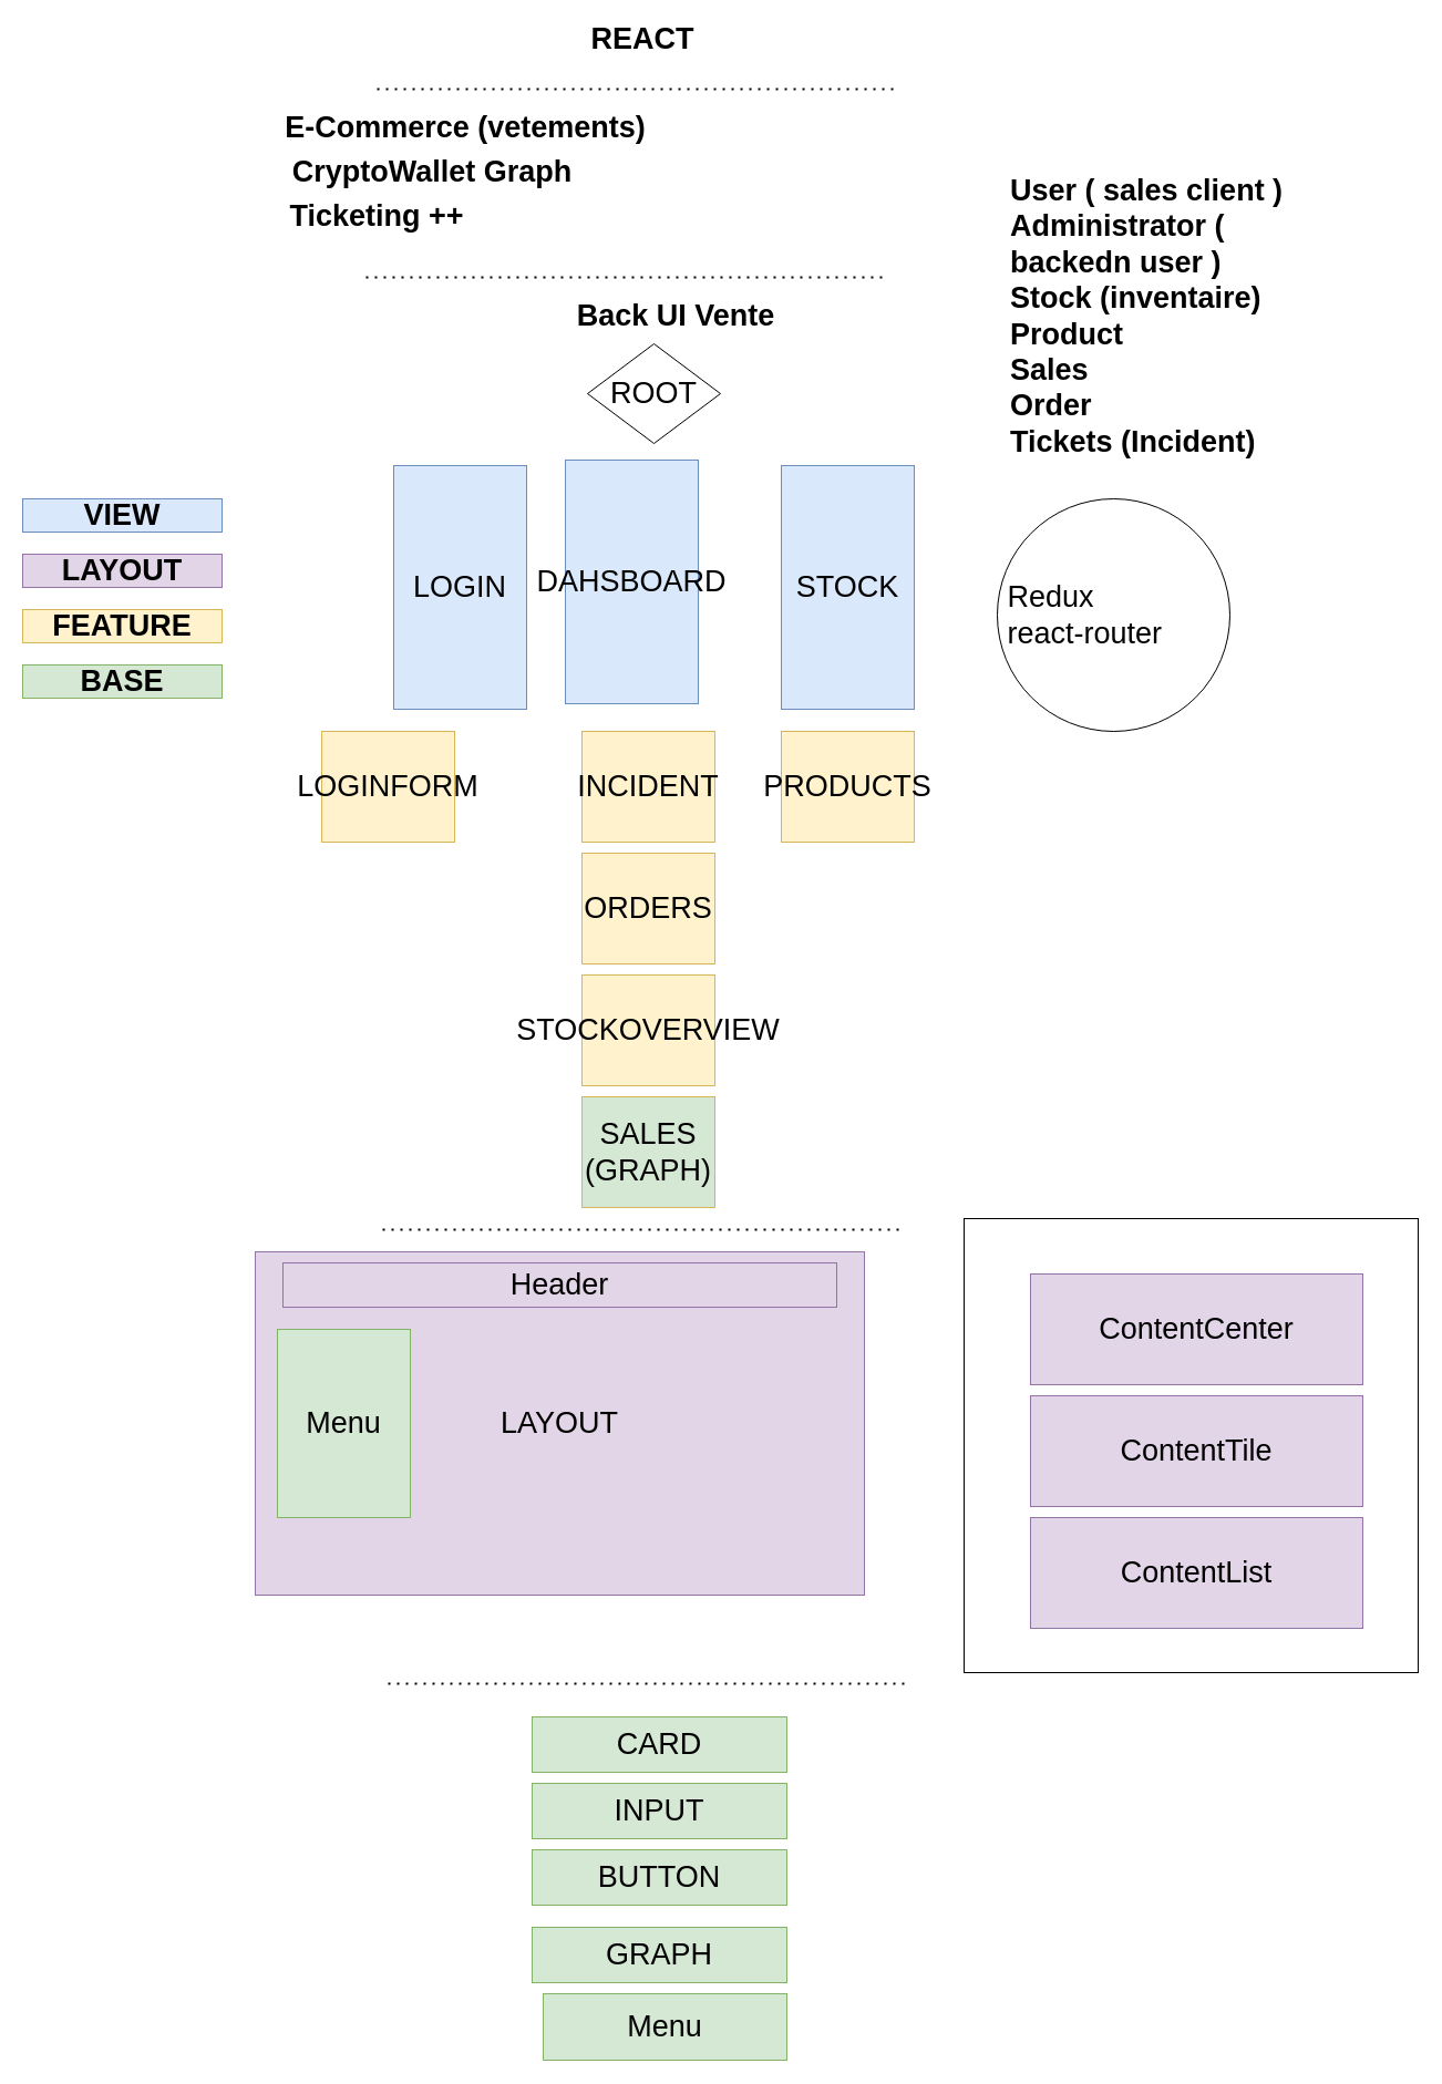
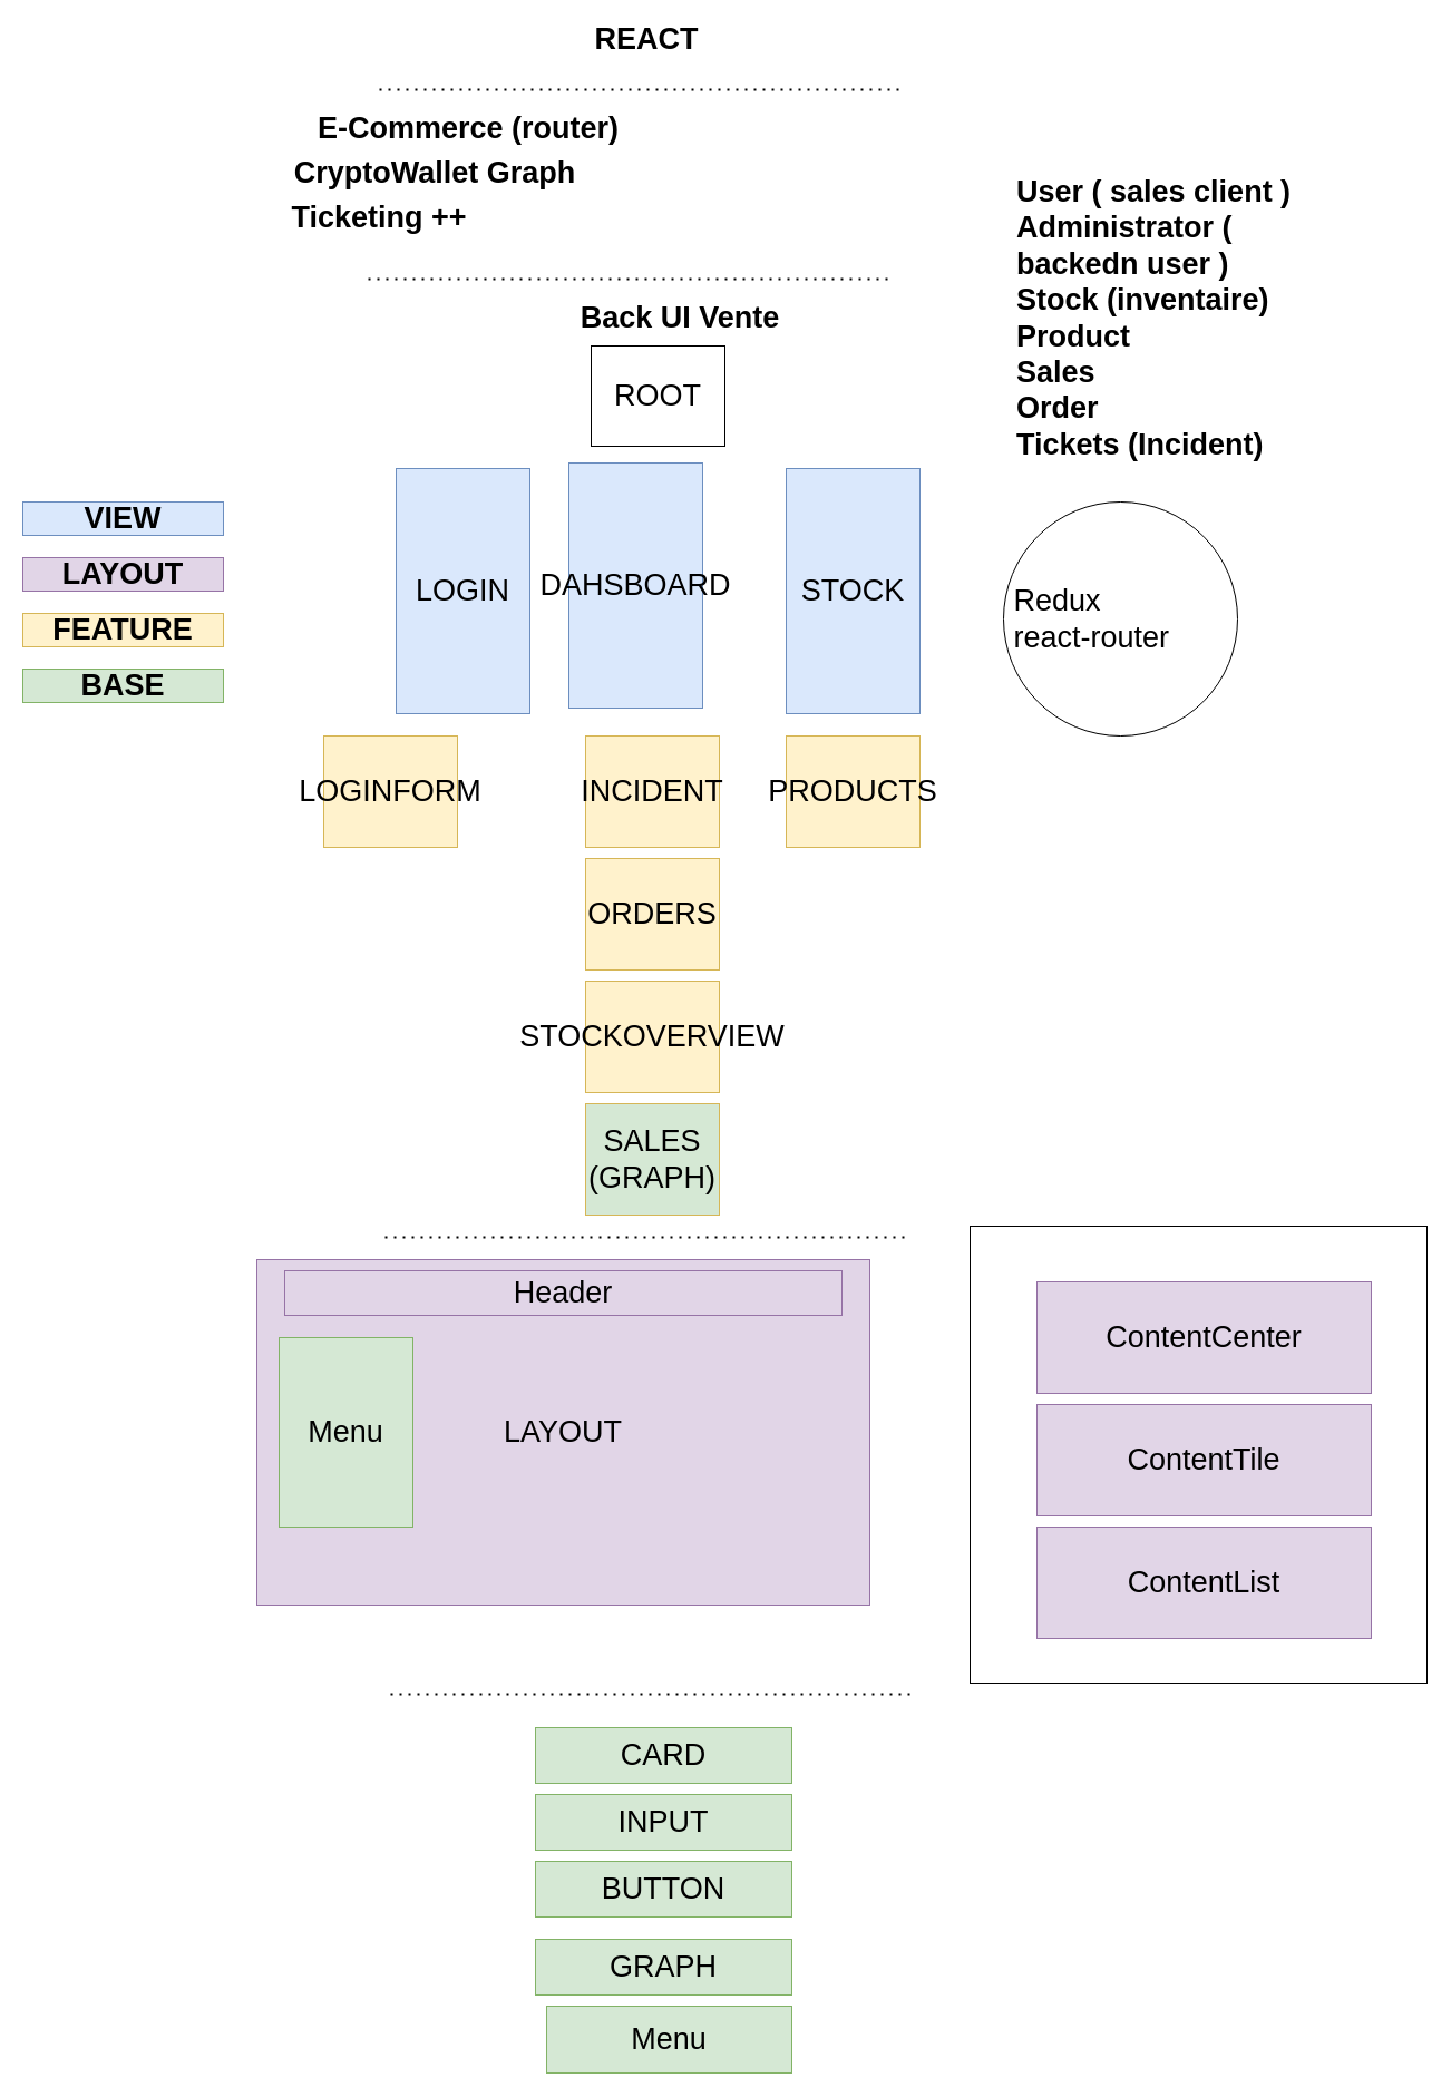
  <mxCell id="0" />
  <mxCell id="1" parent="0" />
  <mxCell id="2" value="" style="whiteSpace=wrap;html=1;aspect=fixed;fontSize=27;fontColor=default;strokeColor=default;fillColor=default;align=left;" vertex="1" parent="1"><mxGeometry x="870" y="1100" width="410" height="410" as="geometry" /></mxCell>
  <mxCell id="3" value="&lt;b&gt;&lt;font style=&quot;font-size: 27px&quot;&gt;REACT&lt;/font&gt;&lt;/b&gt;" style="text;html=1;strokeColor=none;fillColor=none;align=center;verticalAlign=middle;whiteSpace=wrap;rounded=0;fontColor=default;" vertex="1" parent="1"><mxGeometry x="510" y="20" width="140" height="30" as="geometry" /></mxCell>
- <mxCell id="4" value="ROOT" style="rhombus;whiteSpace=wrap;html=1;fontSize=27;fontColor=default;fillColor=default;strokeColor=default;" vertex="1" parent="1"><mxGeometry x="530" y="310" width="120" height="90" as="geometry" /></mxCell>
- <mxCell id="5" value="&lt;b&gt;&lt;font style=&quot;font-size: 27px&quot;&gt;E-Commerce (vetements)&lt;/font&gt;&lt;/b&gt;" style="text;html=1;strokeColor=none;fillColor=none;align=center;verticalAlign=middle;whiteSpace=wrap;rounded=0;fontColor=default;" vertex="1" parent="1"><mxGeometry x="230" y="100" width="380" height="30" as="geometry" /></mxCell>
+ <mxCell id="4" value="ROOT" style="rounded=0;whiteSpace=wrap;html=1;fontSize=27;fontColor=default;fillColor=default;strokeColor=default;" vertex="1" parent="1"><mxGeometry x="530" y="310" width="120" height="90" as="geometry" /></mxCell>
+ <mxCell id="5" value="&lt;b&gt;&lt;font style=&quot;font-size: 27px&quot;&gt;E-Commerce (router)&lt;/font&gt;&lt;/b&gt;" style="text;html=1;strokeColor=none;fillColor=none;align=center;verticalAlign=middle;whiteSpace=wrap;rounded=0;fontColor=default;" vertex="1" parent="1"><mxGeometry x="230" y="100" width="380" height="30" as="geometry" /></mxCell>
  <mxCell id="6" value="" style="endArrow=none;dashed=1;html=1;dashPattern=1 3;strokeWidth=2;rounded=0;fontSize=27;fontColor=default;strokeColor=default;labelBackgroundColor=default;" edge="1" parent="1"><mxGeometry width="50" height="50" relative="1" as="geometry"><mxPoint x="340" y="80" as="sourcePoint" /><mxPoint x="810" y="80" as="targetPoint" /></mxGeometry></mxCell>
  <mxCell id="7" value="&lt;b&gt;&lt;font style=&quot;font-size: 27px&quot;&gt;CryptoWallet Graph&lt;/font&gt;&lt;/b&gt;" style="text;html=1;strokeColor=none;fillColor=none;align=center;verticalAlign=middle;whiteSpace=wrap;rounded=0;fontColor=default;" vertex="1" parent="1"><mxGeometry x="240" y="140" width="300" height="30" as="geometry" /></mxCell>
  <mxCell id="8" value="&lt;b&gt;&lt;font style=&quot;font-size: 27px&quot;&gt;Ticketing ++&lt;/font&gt;&lt;/b&gt;" style="text;html=1;strokeColor=none;fillColor=none;align=center;verticalAlign=middle;whiteSpace=wrap;rounded=0;fontColor=default;" vertex="1" parent="1"><mxGeometry x="240" y="180" width="200" height="30" as="geometry" /></mxCell>
  <mxCell id="9" value="" style="endArrow=none;dashed=1;html=1;dashPattern=1 3;strokeWidth=2;rounded=0;fontSize=27;fontColor=default;strokeColor=default;labelBackgroundColor=default;" edge="1" parent="1"><mxGeometry width="50" height="50" relative="1" as="geometry"><mxPoint x="330" y="250" as="sourcePoint" /><mxPoint x="800" y="250" as="targetPoint" /></mxGeometry></mxCell>
  <mxCell id="10" value="&lt;b&gt;&lt;font style=&quot;font-size: 27px&quot;&gt;Back UI Vente&lt;/font&gt;&lt;/b&gt;" style="text;html=1;strokeColor=none;fillColor=none;align=center;verticalAlign=middle;whiteSpace=wrap;rounded=0;fontColor=default;" vertex="1" parent="1"><mxGeometry x="480" y="270" width="260" height="30" as="geometry" /></mxCell>
  <mxCell id="11" value="LOGIN" style="rounded=0;whiteSpace=wrap;html=1;fontSize=27;fillColor=#dae8fc;strokeColor=#6c8ebf;fontColor=default;" vertex="1" parent="1"><mxGeometry x="355" y="420" width="120" height="220" as="geometry" /></mxCell>
  <mxCell id="12" value="DAHSBOARD" style="rounded=0;whiteSpace=wrap;html=1;fontSize=27;fillColor=#dae8fc;strokeColor=#6c8ebf;fontColor=default;" vertex="1" parent="1"><mxGeometry x="510" y="415" width="120" height="220" as="geometry" /></mxCell>
  <mxCell id="13" value="STOCK" style="rounded=0;whiteSpace=wrap;html=1;fontSize=27;fillColor=#dae8fc;strokeColor=#6c8ebf;fontColor=default;" vertex="1" parent="1"><mxGeometry x="705" y="420" width="120" height="220" as="geometry" /></mxCell>
  <mxCell id="14" value="LOGINFORM" style="rounded=0;whiteSpace=wrap;html=1;fontSize=27;fillColor=#fff2cc;strokeColor=#d6b656;fontColor=default;" vertex="1" parent="1"><mxGeometry x="290" y="660" width="120" height="100" as="geometry" /></mxCell>
  <mxCell id="15" value="INCIDENT" style="rounded=0;whiteSpace=wrap;html=1;fontSize=27;fillColor=#fff2cc;strokeColor=#d6b656;fontColor=default;" vertex="1" parent="1"><mxGeometry x="525" y="660" width="120" height="100" as="geometry" /></mxCell>
  <mxCell id="16" value="ORDERS" style="rounded=0;whiteSpace=wrap;html=1;fontSize=27;fillColor=#fff2cc;strokeColor=#d6b656;fontColor=default;" vertex="1" parent="1"><mxGeometry x="525" y="770" width="120" height="100" as="geometry" /></mxCell>
  <mxCell id="17" value="STOCKOVERVIEW" style="rounded=0;whiteSpace=wrap;html=1;fontSize=27;fillColor=#fff2cc;strokeColor=#d6b656;fontColor=default;" vertex="1" parent="1"><mxGeometry x="525" y="880" width="120" height="100" as="geometry" /></mxCell>
  <mxCell id="18" value="SALES (GRAPH)" style="rounded=0;whiteSpace=wrap;html=1;fontSize=27;fillColor=#d5e8d4;strokeColor=#d6b656;fontColor=default;" vertex="1" parent="1"><mxGeometry x="525" y="990" width="120" height="100" as="geometry" /></mxCell>
  <mxCell id="19" value="PRODUCTS" style="rounded=0;whiteSpace=wrap;html=1;fontSize=27;fillColor=#fff2cc;strokeColor=#d6b656;fontColor=default;" vertex="1" parent="1"><mxGeometry x="705" y="660" width="120" height="100" as="geometry" /></mxCell>
  <mxCell id="20" value="" style="endArrow=none;dashed=1;html=1;dashPattern=1 3;strokeWidth=2;rounded=0;fontSize=27;fontColor=default;strokeColor=default;labelBackgroundColor=default;" edge="1" parent="1"><mxGeometry width="50" height="50" relative="1" as="geometry"><mxPoint x="345" y="1110" as="sourcePoint" /><mxPoint x="815" y="1110" as="targetPoint" /></mxGeometry></mxCell>
  <mxCell id="21" value="&lt;b&gt;&lt;font style=&quot;font-size: 27px&quot;&gt;VIEW&lt;/font&gt;&lt;/b&gt;" style="text;html=1;strokeColor=#6c8ebf;fillColor=#dae8fc;align=center;verticalAlign=middle;whiteSpace=wrap;rounded=0;fontColor=default;" vertex="1" parent="1"><mxGeometry x="20" y="450" width="180" height="30" as="geometry" /></mxCell>
  <mxCell id="22" value="&lt;b&gt;&lt;font style=&quot;font-size: 27px&quot;&gt;LAYOUT&lt;/font&gt;&lt;/b&gt;" style="text;html=1;strokeColor=#9673a6;fillColor=#e1d5e7;align=center;verticalAlign=middle;whiteSpace=wrap;rounded=0;fontColor=default;" vertex="1" parent="1"><mxGeometry x="20" y="500" width="180" height="30" as="geometry" /></mxCell>
  <mxCell id="23" value="&lt;b&gt;&lt;font style=&quot;font-size: 27px&quot;&gt;FEATURE&lt;/font&gt;&lt;/b&gt;" style="text;html=1;strokeColor=#d6b656;fillColor=#fff2cc;align=center;verticalAlign=middle;whiteSpace=wrap;rounded=0;fontColor=default;" vertex="1" parent="1"><mxGeometry x="20" y="550" width="180" height="30" as="geometry" /></mxCell>
  <mxCell id="24" value="&lt;b&gt;&lt;font style=&quot;font-size: 27px&quot;&gt;BASE&lt;/font&gt;&lt;/b&gt;" style="text;html=1;strokeColor=#82b366;fillColor=#d5e8d4;align=center;verticalAlign=middle;whiteSpace=wrap;rounded=0;fontColor=default;" vertex="1" parent="1"><mxGeometry x="20" y="600" width="180" height="30" as="geometry" /></mxCell>
  <mxCell id="25" value="LAYOUT" style="rounded=0;whiteSpace=wrap;html=1;fontSize=27;fillColor=#e1d5e7;strokeColor=#9673a6;fontColor=default;" vertex="1" parent="1"><mxGeometry x="230" y="1130" width="550" height="310" as="geometry" /></mxCell>
  <mxCell id="26" value="Header" style="rounded=0;whiteSpace=wrap;html=1;fontSize=27;strokeColor=#9673a6;fillColor=#e1d5e7;fontColor=default;" vertex="1" parent="1"><mxGeometry x="255" y="1140" width="500" height="40" as="geometry" /></mxCell>
  <mxCell id="27" value="Menu" style="rounded=0;whiteSpace=wrap;html=1;fontSize=27;strokeColor=#82b366;fillColor=#d5e8d4;fontColor=default;" vertex="1" parent="1"><mxGeometry x="250" y="1200" width="120" height="170" as="geometry" /></mxCell>
  <mxCell id="28" value="ContentCenter" style="rounded=0;whiteSpace=wrap;html=1;fontSize=27;strokeColor=#9673a6;fillColor=#e1d5e7;fontColor=default;" vertex="1" parent="1"><mxGeometry x="930" y="1150" width="300" height="100" as="geometry" /></mxCell>
  <mxCell id="29" value="ContentTile" style="rounded=0;whiteSpace=wrap;html=1;fontSize=27;strokeColor=#9673a6;fillColor=#e1d5e7;fontColor=default;" vertex="1" parent="1"><mxGeometry x="930" y="1260" width="300" height="100" as="geometry" /></mxCell>
  <mxCell id="30" value="ContentList" style="rounded=0;whiteSpace=wrap;html=1;fontSize=27;strokeColor=#9673a6;fillColor=#e1d5e7;fontColor=default;" vertex="1" parent="1"><mxGeometry x="930" y="1370" width="300" height="100" as="geometry" /></mxCell>
  <mxCell id="31" value="" style="endArrow=none;dashed=1;html=1;dashPattern=1 3;strokeWidth=2;rounded=0;fontSize=27;fontColor=default;strokeColor=default;labelBackgroundColor=default;" edge="1" parent="1"><mxGeometry width="50" height="50" relative="1" as="geometry"><mxPoint x="350" y="1520" as="sourcePoint" /><mxPoint x="820" y="1520" as="targetPoint" /></mxGeometry></mxCell>
  <mxCell id="32" value="CARD" style="rounded=0;whiteSpace=wrap;html=1;fontSize=27;strokeColor=#82b366;fillColor=#d5e8d4;fontColor=default;" vertex="1" parent="1"><mxGeometry x="480" y="1550" width="230" height="50" as="geometry" /></mxCell>
  <mxCell id="33" value="INPUT" style="rounded=0;whiteSpace=wrap;html=1;fontSize=27;strokeColor=#82b366;fillColor=#d5e8d4;fontColor=default;" vertex="1" parent="1"><mxGeometry x="480" y="1610" width="230" height="50" as="geometry" /></mxCell>
  <mxCell id="34" value="BUTTON" style="rounded=0;whiteSpace=wrap;html=1;fontSize=27;strokeColor=#82b366;fillColor=#d5e8d4;fontColor=default;" vertex="1" parent="1"><mxGeometry x="480" y="1670" width="230" height="50" as="geometry" /></mxCell>
  <mxCell id="35" value="GRAPH" style="rounded=0;whiteSpace=wrap;html=1;fontSize=27;strokeColor=#82b366;fillColor=#d5e8d4;fontColor=default;" vertex="1" parent="1"><mxGeometry x="480" y="1740" width="230" height="50" as="geometry" /></mxCell>
  <mxCell id="36" value="&lt;b&gt;&lt;font style=&quot;font-size: 27px&quot;&gt;User ( sales client )&lt;br&gt;Administrator ( backedn user )&lt;br&gt;Stock (inventaire)&lt;br&gt;Product&lt;br&gt;Sales&lt;br&gt;Order&lt;br&gt;Tickets (Incident)&lt;br&gt;&lt;/font&gt;&lt;/b&gt;" style="text;html=1;strokeColor=none;fillColor=none;align=left;verticalAlign=middle;whiteSpace=wrap;rounded=0;fontColor=default;" vertex="1" parent="1"><mxGeometry x="910" y="270" width="260" height="30" as="geometry" /></mxCell>
  <mxCell id="37" value="&amp;nbsp;Redux&lt;br&gt;&amp;nbsp;react-router" style="ellipse;whiteSpace=wrap;html=1;aspect=fixed;fontSize=27;fontColor=default;strokeColor=default;fillColor=default;align=left;" vertex="1" parent="1"><mxGeometry x="900" y="450" width="210" height="210" as="geometry" /></mxCell>
  <mxCell id="38" value="Menu" style="rounded=0;whiteSpace=wrap;html=1;fontSize=27;strokeColor=#82b366;fillColor=#d5e8d4;fontColor=default;" vertex="1" parent="1"><mxGeometry x="490" y="1800" width="220" height="60" as="geometry" /></mxCell>
